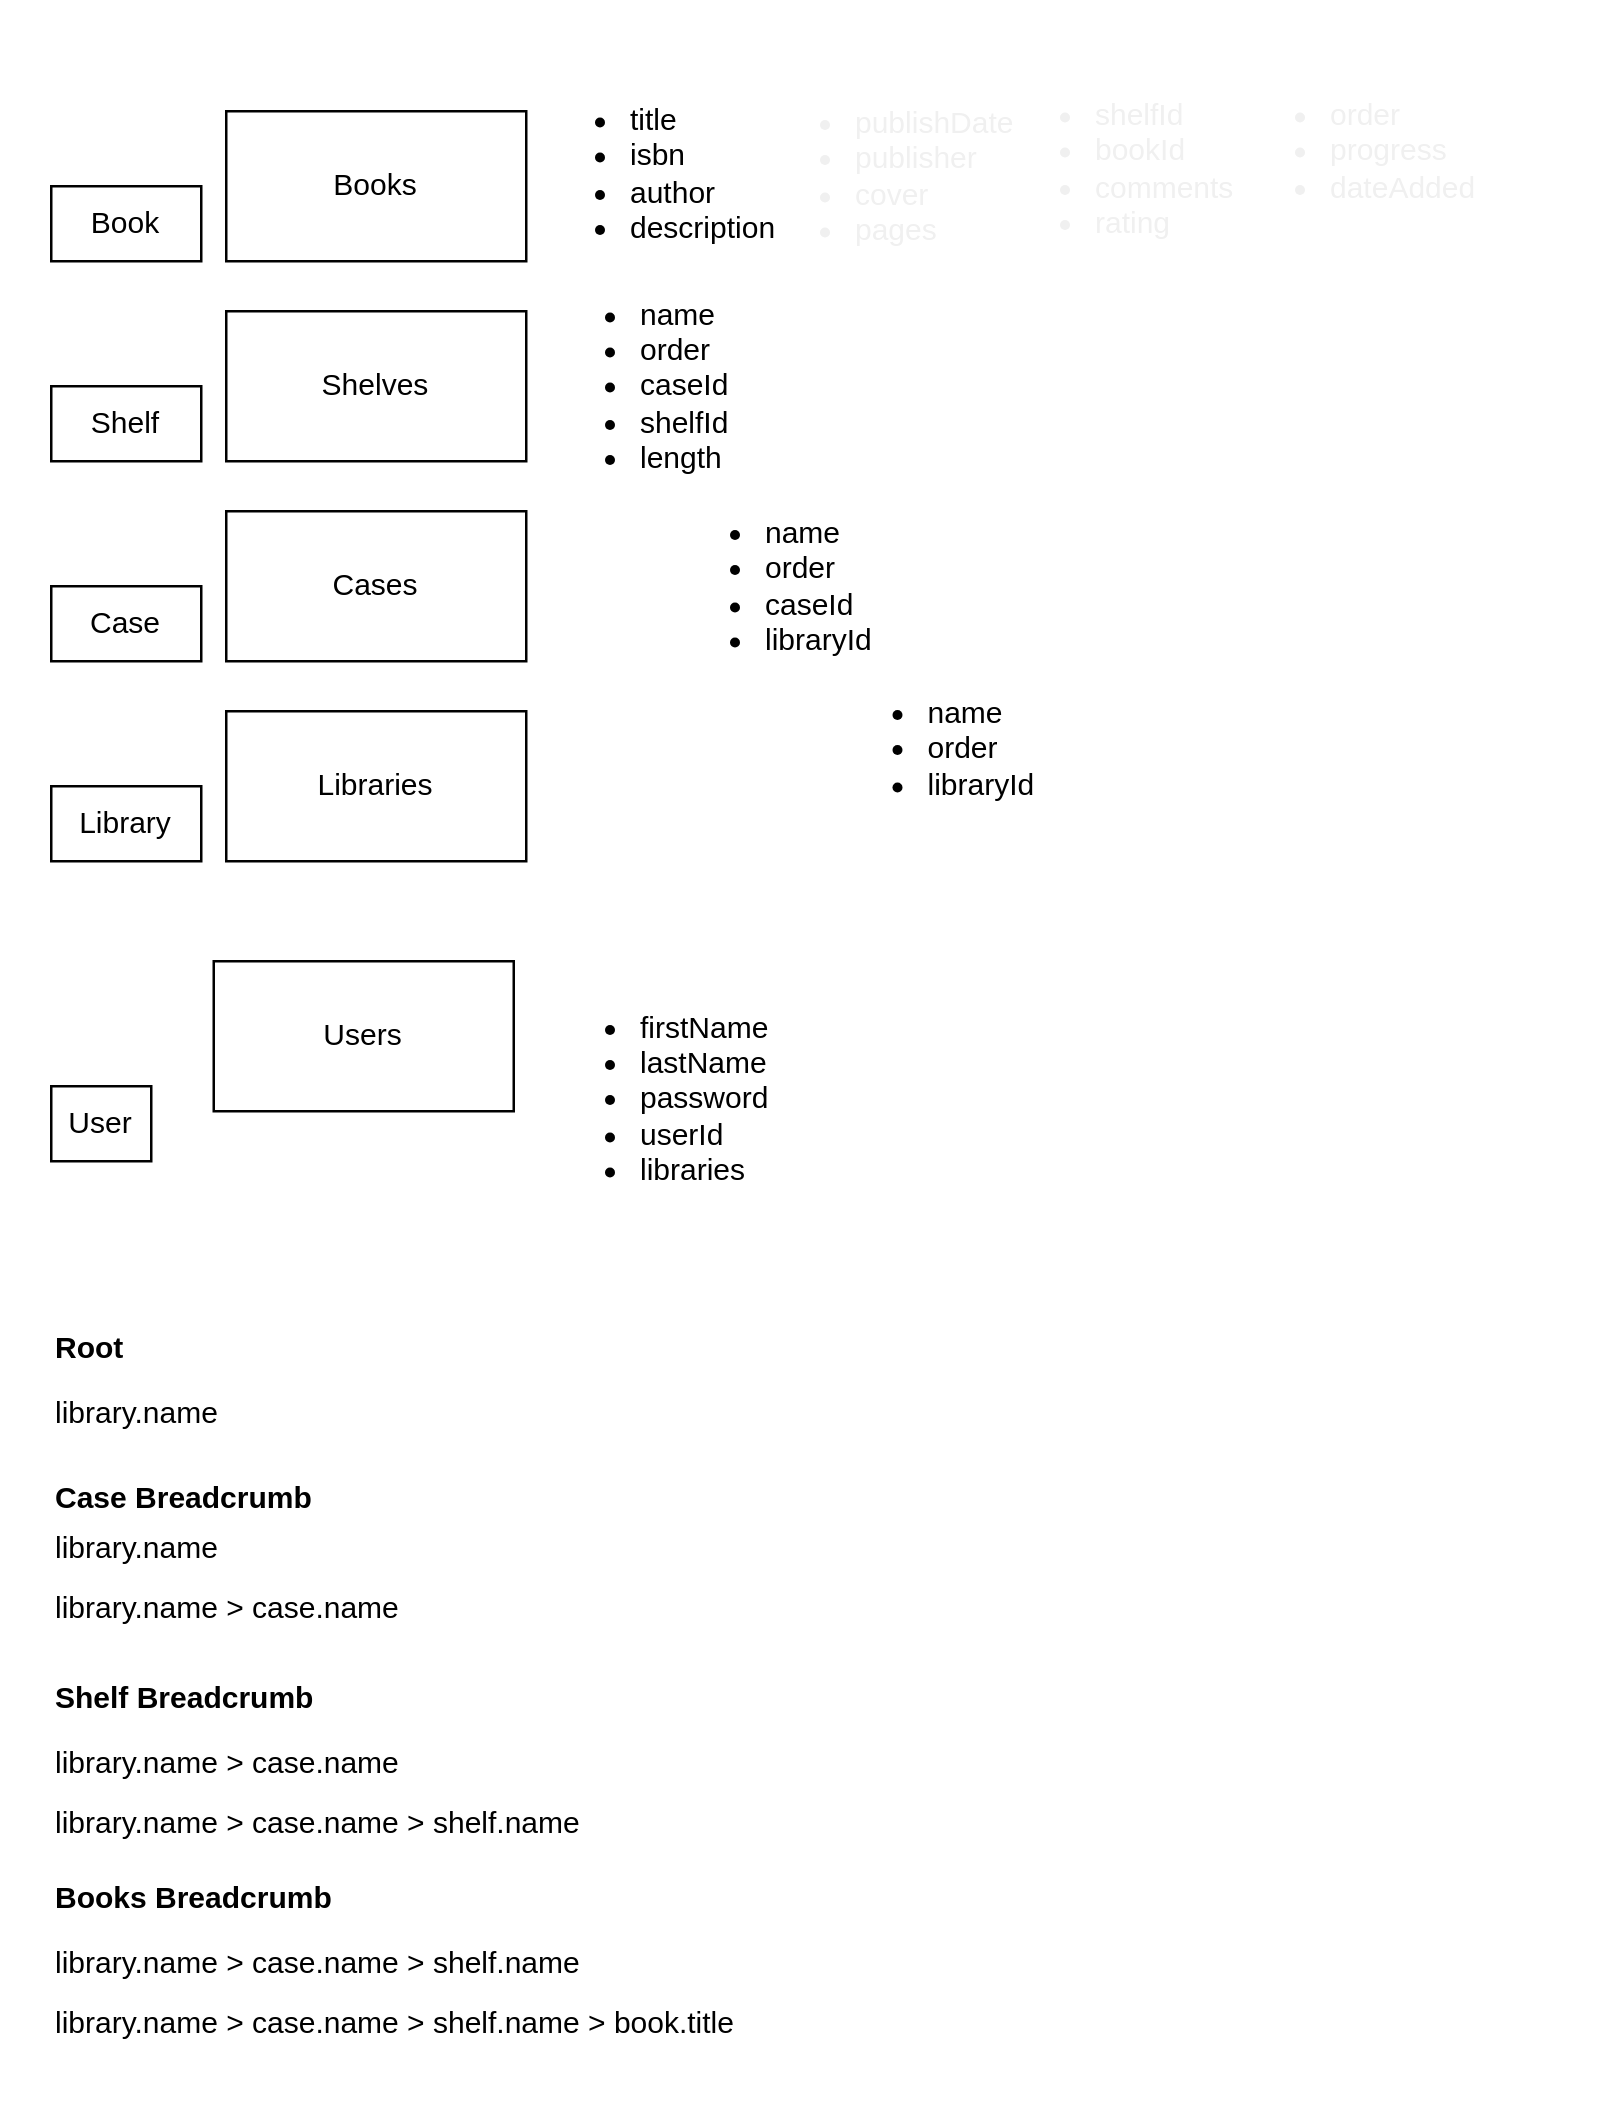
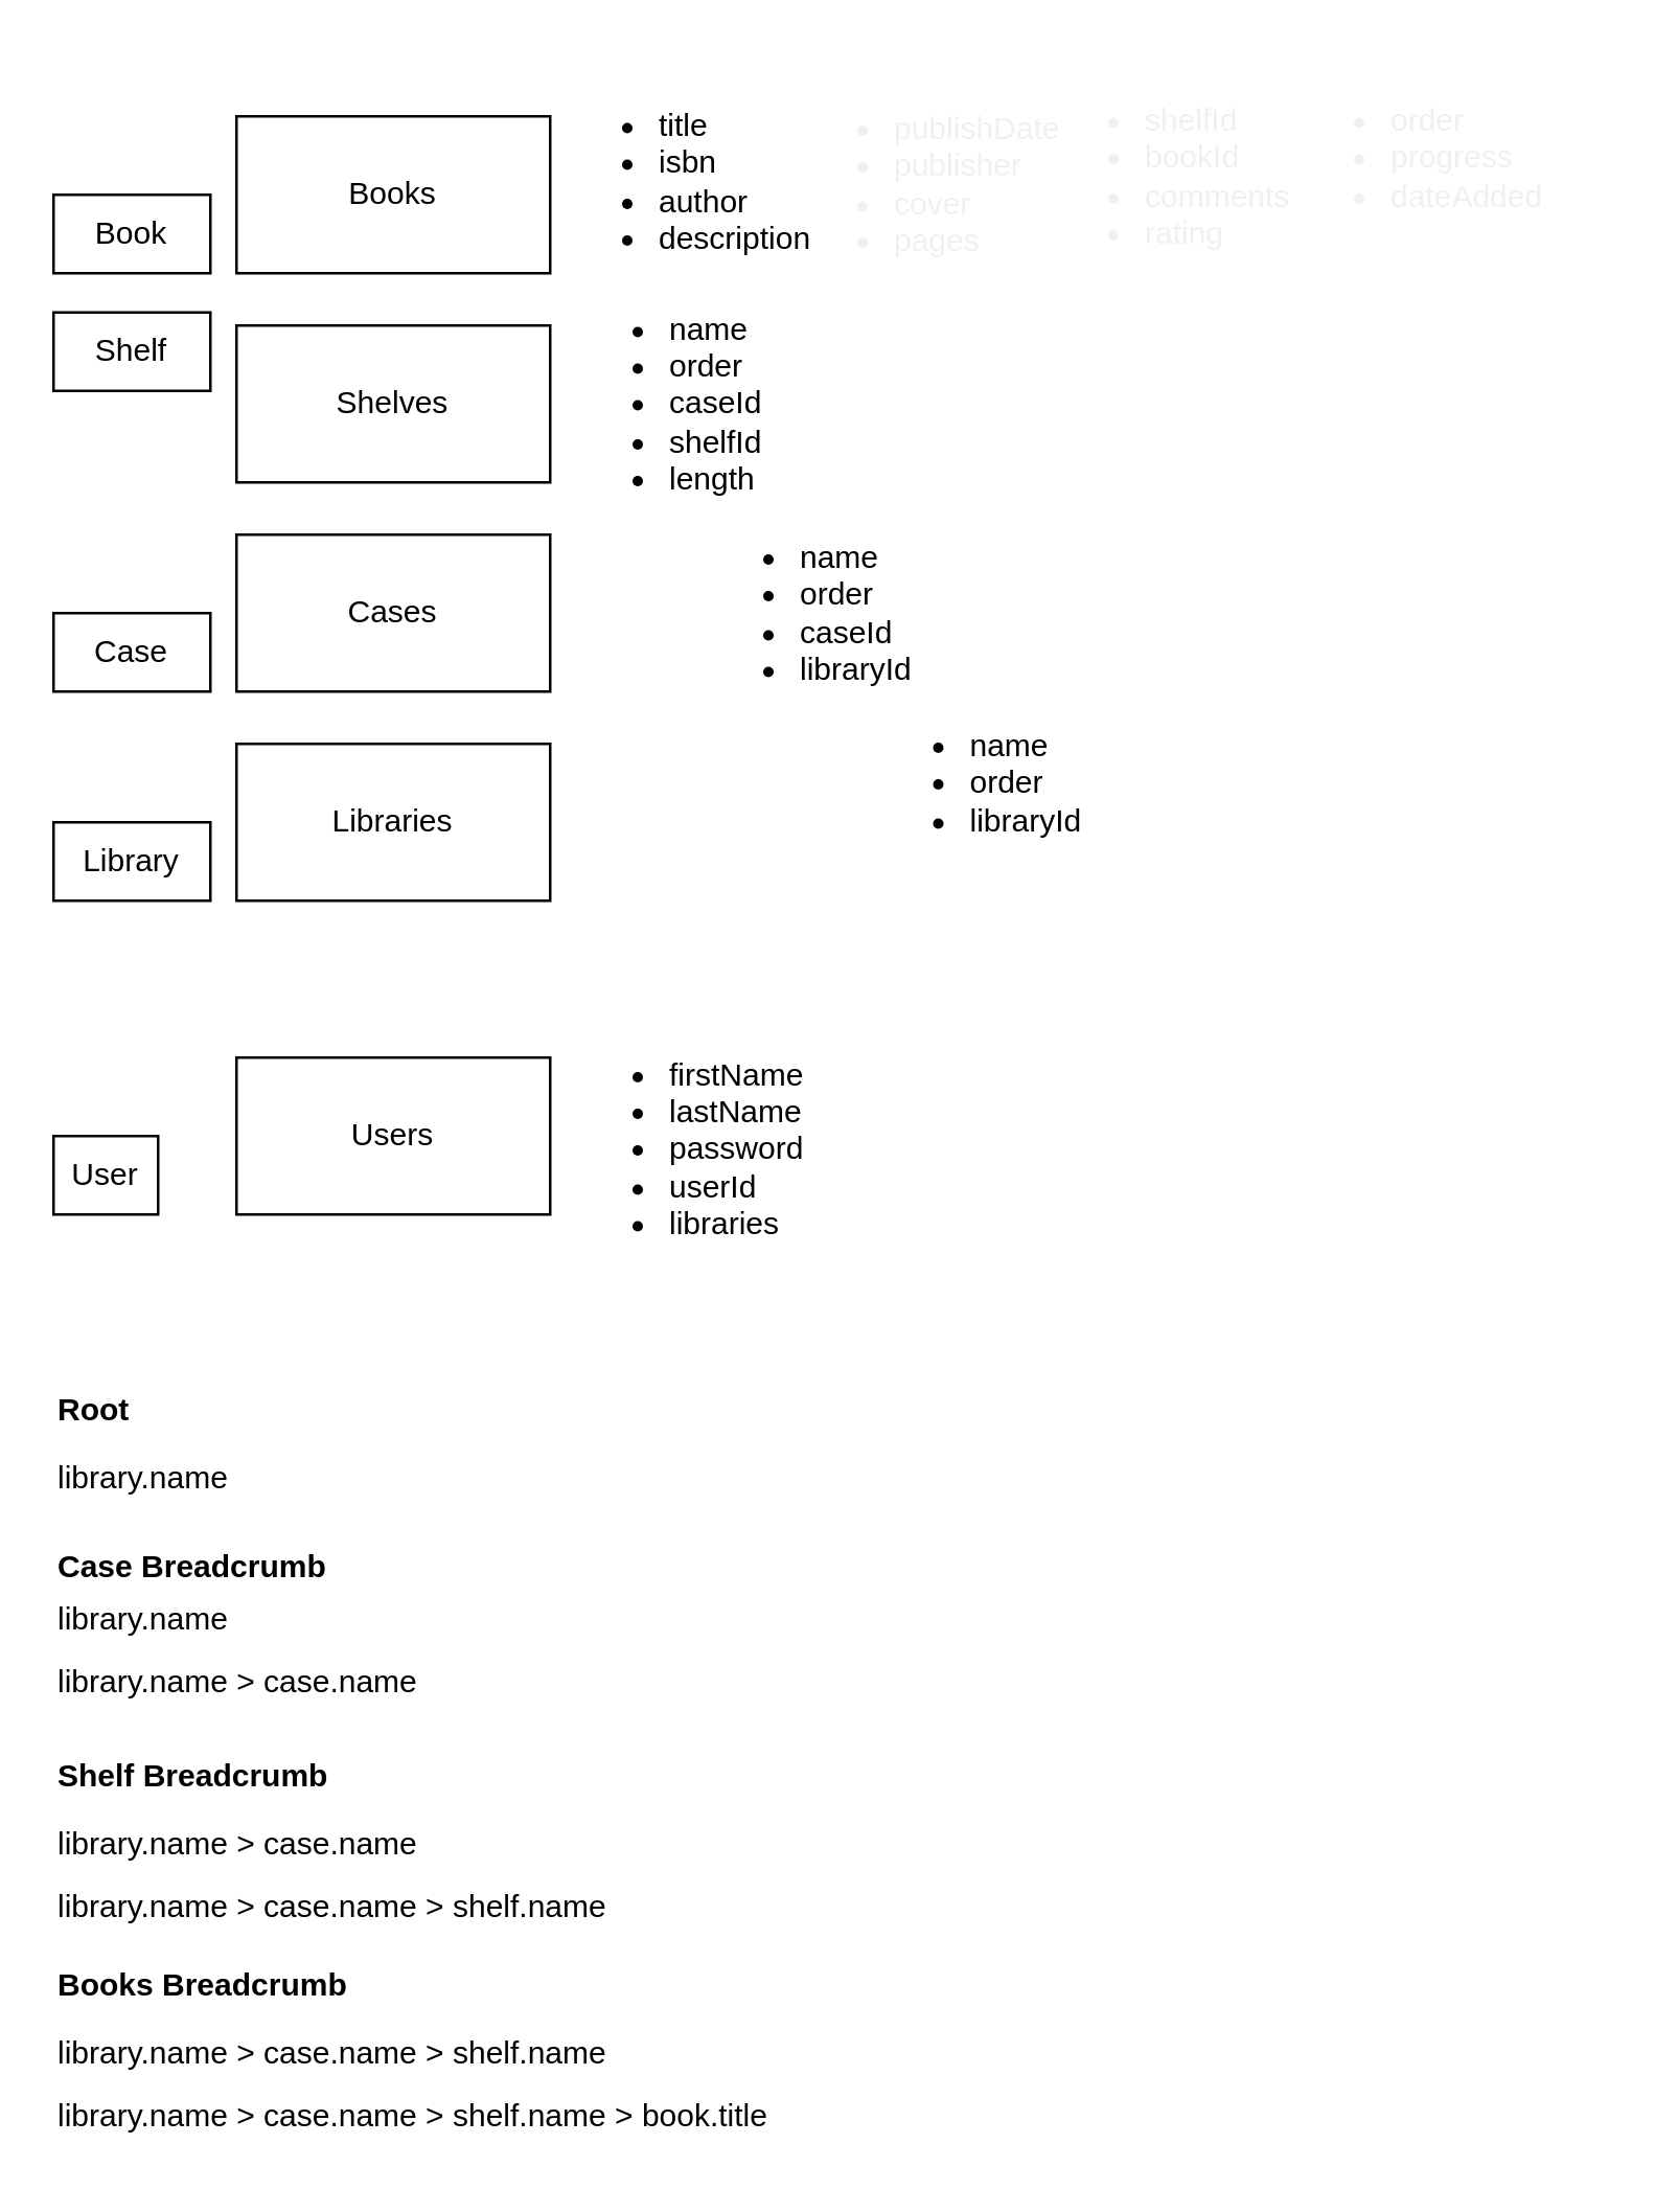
  <mxCell id="0" />
  <mxCell id="1" parent="0" />
  <mxCell id="2" value="Books" style="rounded=0;whiteSpace=wrap;html=1;" vertex="1" parent="1"><mxGeometry x="90" y="44" width="120" height="60" as="geometry" /></mxCell>
  <mxCell id="3" value="Shelves" style="rounded=0;whiteSpace=wrap;html=1;" vertex="1" parent="1"><mxGeometry x="90" y="124" width="120" height="60" as="geometry" /></mxCell>
  <mxCell id="4" value="Cases" style="rounded=0;whiteSpace=wrap;html=1;" vertex="1" parent="1"><mxGeometry x="90" y="204" width="120" height="60" as="geometry" /></mxCell>
  <mxCell id="5" value="Libraries" style="rounded=0;whiteSpace=wrap;html=1;" vertex="1" parent="1"><mxGeometry x="90" y="284" width="120" height="60" as="geometry" /></mxCell>
  <mxCell id="6" value="&lt;ul&gt;&lt;li&gt;title&lt;/li&gt;&lt;li&gt;isbn&lt;/li&gt;&lt;li&gt;author&lt;/li&gt;&lt;li&gt;description&lt;/li&gt;&lt;/ul&gt;" style="text;html=1;align=left;verticalAlign=middle;whiteSpace=wrap;rounded=0;" vertex="1" parent="1"><mxGeometry x="210" y="54" width="236" height="30" as="geometry" /></mxCell>
  <mxCell id="7" value="&lt;ul&gt;&lt;li&gt;name&lt;/li&gt;&lt;li&gt;order&lt;/li&gt;&lt;li&gt;caseId&lt;/li&gt;&lt;li&gt;shelfId&lt;/li&gt;&lt;li&gt;length&lt;/li&gt;&lt;/ul&gt;" style="text;html=1;align=left;verticalAlign=middle;whiteSpace=wrap;rounded=0;" vertex="1" parent="1"><mxGeometry x="214" y="139" width="190" height="30" as="geometry" /></mxCell>
  <mxCell id="8" value="&lt;ul&gt;&lt;li&gt;name&lt;/li&gt;&lt;li&gt;order&lt;/li&gt;&lt;li&gt;caseId&lt;/li&gt;&lt;li&gt;libraryId&lt;/li&gt;&lt;/ul&gt;" style="text;html=1;align=left;verticalAlign=middle;whiteSpace=wrap;rounded=0;" vertex="1" parent="1"><mxGeometry x="264" y="219" width="190" height="30" as="geometry" /></mxCell>
  <mxCell id="9" value="&lt;ul&gt;&lt;li&gt;&lt;span style=&quot;background-color: initial;&quot;&gt;name&lt;/span&gt;&lt;/li&gt;&lt;li&gt;&lt;span style=&quot;background-color: initial;&quot;&gt;order&lt;/span&gt;&lt;/li&gt;&lt;li&gt;&lt;span style=&quot;background-color: initial;&quot;&gt;libraryId&lt;/span&gt;&lt;/li&gt;&lt;/ul&gt;" style="text;html=1;align=left;verticalAlign=middle;whiteSpace=wrap;rounded=0;" vertex="1" parent="1"><mxGeometry x="329" y="284" width="190" height="30" as="geometry" /></mxCell>
  <mxCell id="10" value="Book" style="rounded=0;whiteSpace=wrap;html=1;" vertex="1" parent="1"><mxGeometry x="20" y="74" width="60" height="30" as="geometry" /></mxCell>
- <mxCell id="11" value="Shelf" style="rounded=0;whiteSpace=wrap;html=1;" vertex="1" parent="1"><mxGeometry x="20" y="154" width="60" height="30" as="geometry" /></mxCell>
+ <mxCell id="11" value="Shelf" style="rounded=0;whiteSpace=wrap;html=1;" vertex="1" parent="1"><mxGeometry x="20" y="119" width="60" height="30" as="geometry" /></mxCell>
  <mxCell id="12" value="Case" style="rounded=0;whiteSpace=wrap;html=1;" vertex="1" parent="1"><mxGeometry x="20" y="234" width="60" height="30" as="geometry" /></mxCell>
  <mxCell id="13" value="Library" style="rounded=0;whiteSpace=wrap;html=1;" vertex="1" parent="1"><mxGeometry x="20" y="314" width="60" height="30" as="geometry" /></mxCell>
- <mxCell id="14" value="Users" style="rounded=0;whiteSpace=wrap;html=1;" vertex="1" parent="1"><mxGeometry x="85" y="384" width="120" height="60" as="geometry" /></mxCell>
+ <mxCell id="14" value="Users" style="rounded=0;whiteSpace=wrap;html=1;" vertex="1" parent="1"><mxGeometry x="90" y="404" width="120" height="60" as="geometry" /></mxCell>
  <mxCell id="15" value="&lt;ul&gt;&lt;li&gt;&lt;span style=&quot;background-color: initial;&quot;&gt;firstName&lt;/span&gt;&lt;/li&gt;&lt;li&gt;&lt;span style=&quot;background-color: initial;&quot;&gt;lastName&lt;/span&gt;&lt;/li&gt;&lt;li&gt;&lt;span style=&quot;background-color: initial;&quot;&gt;password&lt;/span&gt;&lt;/li&gt;&lt;li&gt;&lt;span style=&quot;background-color: initial;&quot;&gt;userId&lt;/span&gt;&lt;/li&gt;&lt;li&gt;&lt;span style=&quot;background-color: initial;&quot;&gt;libraries&lt;/span&gt;&lt;/li&gt;&lt;/ul&gt;" style="text;html=1;align=left;verticalAlign=middle;whiteSpace=wrap;rounded=0;" vertex="1" parent="1"><mxGeometry x="214" y="424" width="190" height="30" as="geometry" /></mxCell>
  <mxCell id="16" value="User" style="rounded=0;whiteSpace=wrap;html=1;" vertex="1" parent="1"><mxGeometry x="20" y="434" width="40" height="30" as="geometry" /></mxCell>
  <mxCell id="17" value="&lt;ul style=&quot;forced-color-adjust: none; border-color: rgb(0, 0, 0); color: rgb(240, 240, 240); font-family: Helvetica; font-size: 12px; font-style: normal; font-variant-ligatures: normal; font-variant-caps: normal; font-weight: 400; letter-spacing: normal; orphans: 2; text-align: left; text-indent: 0px; text-transform: none; widows: 2; word-spacing: 0px; -webkit-text-stroke-width: 0px; white-space: normal; text-decoration-thickness: initial; text-decoration-style: initial; text-decoration-color: initial;&quot;&gt;&lt;li style=&quot;&quot;&gt;publishDate&lt;br&gt;&lt;/li&gt;&lt;li style=&quot;forced-color-adjust: none; border-color: rgb(0, 0, 0);&quot;&gt;publisher&lt;/li&gt;&lt;li style=&quot;forced-color-adjust: none; border-color: rgb(0, 0, 0);&quot;&gt;cover&lt;/li&gt;&lt;li style=&quot;forced-color-adjust: none; border-color: rgb(0, 0, 0);&quot;&gt;pages&lt;/li&gt;&lt;/ul&gt;" style="text;whiteSpace=wrap;html=1;" vertex="1" parent="1"><mxGeometry x="300" y="23" width="130" height="180" as="geometry" /></mxCell>
  <mxCell id="18" value="&lt;ul style=&quot;forced-color-adjust: none; border-color: rgb(0, 0, 0); color: rgb(240, 240, 240); font-family: Helvetica; font-size: 12px; font-style: normal; font-variant-ligatures: normal; font-variant-caps: normal; font-weight: 400; letter-spacing: normal; orphans: 2; text-align: left; text-indent: 0px; text-transform: none; widows: 2; word-spacing: 0px; -webkit-text-stroke-width: 0px; white-space: normal; text-decoration-thickness: initial; text-decoration-style: initial; text-decoration-color: initial;&quot;&gt;&lt;li style=&quot;&quot;&gt;&lt;span style=&quot;background-color: initial;&quot;&gt;shelfId&lt;/span&gt;&lt;br&gt;&lt;/li&gt;&lt;li style=&quot;forced-color-adjust: none; border-color: rgb(0, 0, 0);&quot;&gt;bookId&lt;/li&gt;&lt;li style=&quot;forced-color-adjust: none; border-color: rgb(0, 0, 0);&quot;&gt;comments&lt;/li&gt;&lt;li style=&quot;forced-color-adjust: none; border-color: rgb(0, 0, 0);&quot;&gt;rating&lt;/li&gt;&lt;/ul&gt;" style="text;whiteSpace=wrap;html=1;" vertex="1" parent="1"><mxGeometry x="396" y="20" width="130" height="180" as="geometry" /></mxCell>
  <mxCell id="19" value="&lt;ul style=&quot;forced-color-adjust: none; border-color: rgb(0, 0, 0); color: rgb(240, 240, 240); font-family: Helvetica; font-size: 12px; font-style: normal; font-variant-ligatures: normal; font-variant-caps: normal; font-weight: 400; letter-spacing: normal; orphans: 2; text-align: left; text-indent: 0px; text-transform: none; widows: 2; word-spacing: 0px; -webkit-text-stroke-width: 0px; white-space: normal; text-decoration-thickness: initial; text-decoration-style: initial; text-decoration-color: initial;&quot;&gt;&lt;li style=&quot;&quot;&gt;&lt;span style=&quot;background-color: initial;&quot;&gt;order&lt;/span&gt;&lt;br&gt;&lt;/li&gt;&lt;li style=&quot;forced-color-adjust: none; border-color: rgb(0, 0, 0);&quot;&gt;progress&lt;/li&gt;&lt;li style=&quot;forced-color-adjust: none; border-color: rgb(0, 0, 0);&quot;&gt;dateAdded&lt;/li&gt;&lt;/ul&gt;" style="text;whiteSpace=wrap;html=1;" vertex="1" parent="1"><mxGeometry x="490" y="20" width="130" height="180" as="geometry" /></mxCell>
  <mxCell id="20" value="&lt;span style=&quot;background-color: initial;&quot;&gt;library.name&lt;/span&gt;" style="text;html=1;align=left;verticalAlign=middle;whiteSpace=wrap;rounded=0;" vertex="1" parent="1"><mxGeometry x="20" y="604" width="310" height="30" as="geometry" /></mxCell>
  <mxCell id="21" value="&lt;span style=&quot;background-color: initial;&quot;&gt;&lt;b&gt;Case Breadcrumb&lt;/b&gt;&lt;/span&gt;" style="text;html=1;align=left;verticalAlign=middle;whiteSpace=wrap;rounded=0;" vertex="1" parent="1"><mxGeometry x="20" y="584" width="310" height="30" as="geometry" /></mxCell>
  <mxCell id="22" value="&lt;span style=&quot;background-color: initial;&quot;&gt;library.name &amp;gt; case.name&lt;/span&gt;" style="text;html=1;align=left;verticalAlign=middle;whiteSpace=wrap;rounded=0;" vertex="1" parent="1"><mxGeometry x="20" y="628" width="310" height="30" as="geometry" /></mxCell>
  <mxCell id="23" value="&lt;span style=&quot;background-color: initial;&quot;&gt;library.name&lt;/span&gt;" style="text;html=1;align=left;verticalAlign=middle;whiteSpace=wrap;rounded=0;" vertex="1" parent="1"><mxGeometry x="20" y="550" width="310" height="30" as="geometry" /></mxCell>
  <mxCell id="24" value="&lt;span style=&quot;background-color: initial;&quot;&gt;&lt;b&gt;Root&lt;/b&gt;&lt;/span&gt;" style="text;html=1;align=left;verticalAlign=middle;whiteSpace=wrap;rounded=0;" vertex="1" parent="1"><mxGeometry x="20" y="524" width="310" height="30" as="geometry" /></mxCell>
  <mxCell id="25" value="&lt;span style=&quot;background-color: initial;&quot;&gt;library.name &amp;gt; case.name &amp;gt; shelf.name&lt;/span&gt;" style="text;html=1;align=left;verticalAlign=middle;whiteSpace=wrap;rounded=0;" vertex="1" parent="1"><mxGeometry x="20" y="770" width="310" height="30" as="geometry" /></mxCell>
  <mxCell id="26" value="&lt;span style=&quot;background-color: initial;&quot;&gt;&lt;b&gt;Books Breadcrumb&lt;/b&gt;&lt;/span&gt;" style="text;html=1;align=left;verticalAlign=middle;whiteSpace=wrap;rounded=0;" vertex="1" parent="1"><mxGeometry x="20" y="744" width="310" height="30" as="geometry" /></mxCell>
  <mxCell id="27" value="&lt;span style=&quot;background-color: initial;&quot;&gt;library.name &amp;gt; case.name &amp;gt; shelf.name &amp;gt; book.title&lt;/span&gt;" style="text;html=1;align=left;verticalAlign=middle;whiteSpace=wrap;rounded=0;" vertex="1" parent="1"><mxGeometry x="20" y="794" width="310" height="30" as="geometry" /></mxCell>
  <mxCell id="28" value="&lt;span style=&quot;background-color: initial;&quot;&gt;library.name &amp;gt; case.name&lt;/span&gt;" style="text;html=1;align=left;verticalAlign=middle;whiteSpace=wrap;rounded=0;" vertex="1" parent="1"><mxGeometry x="20" y="690" width="310" height="30" as="geometry" /></mxCell>
  <mxCell id="29" value="&lt;span style=&quot;background-color: initial;&quot;&gt;&lt;b&gt;Shelf Breadcrumb&lt;/b&gt;&lt;/span&gt;" style="text;html=1;align=left;verticalAlign=middle;whiteSpace=wrap;rounded=0;" vertex="1" parent="1"><mxGeometry x="20" y="664" width="310" height="30" as="geometry" /></mxCell>
  <mxCell id="30" value="&lt;span style=&quot;background-color: initial;&quot;&gt;library.name &amp;gt; case.name &amp;gt; shelf.name&lt;/span&gt;" style="text;html=1;align=left;verticalAlign=middle;whiteSpace=wrap;rounded=0;" vertex="1" parent="1"><mxGeometry x="20" y="714" width="310" height="30" as="geometry" /></mxCell>
